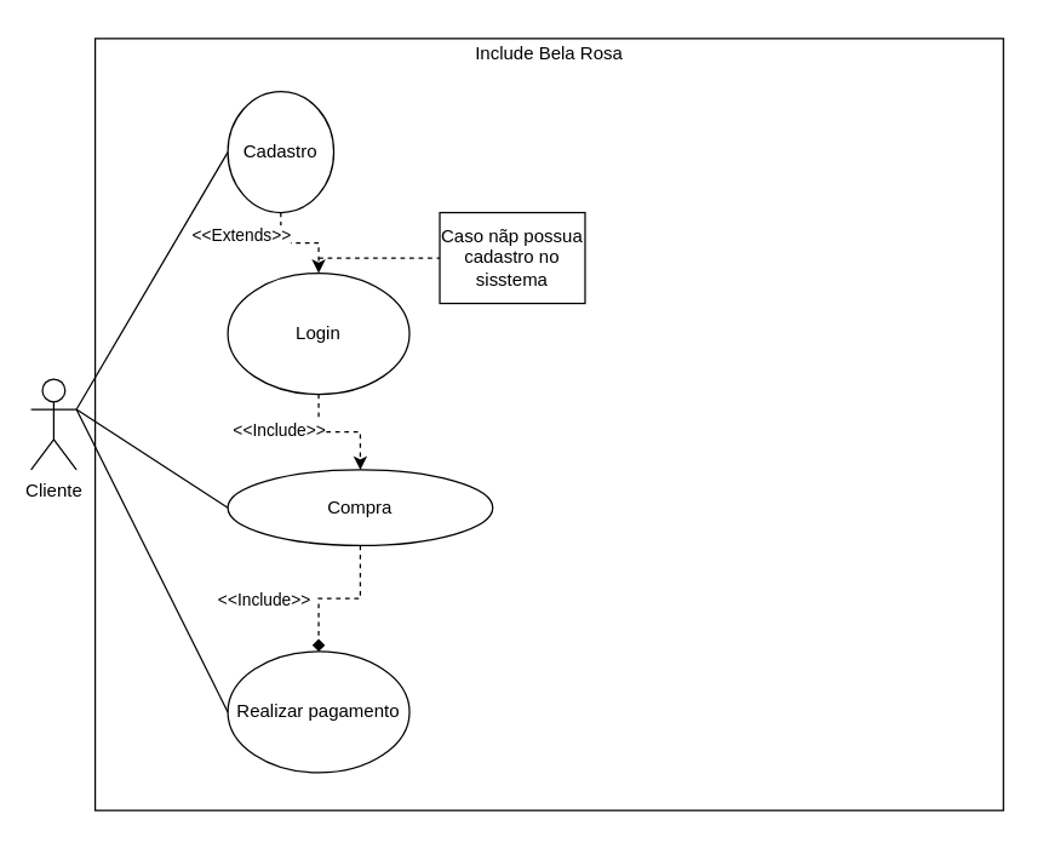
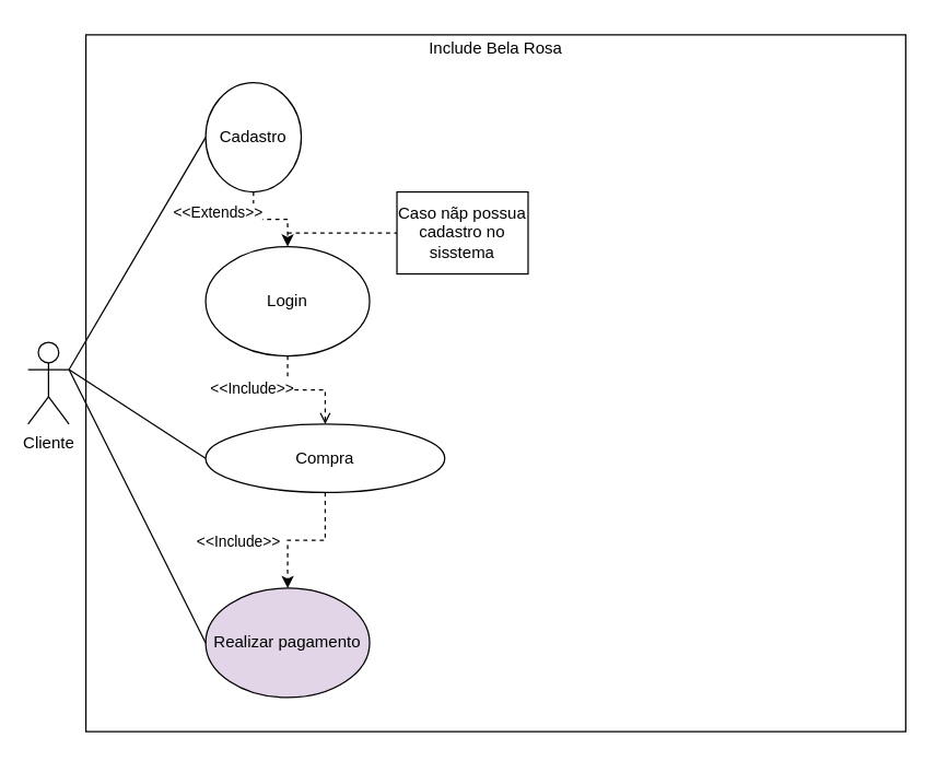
  <mxCell id="0" />
  <mxCell id="1" parent="0" />
  <mxCell id="2" value="" style="rounded=0;whiteSpace=wrap;html=1;" vertex="1" parent="1"><mxGeometry x="62.37" y="25" width="600" height="510" as="geometry" /></mxCell>
  <mxCell id="3" value="Cliente" style="shape=umlActor;verticalLabelPosition=bottom;verticalAlign=top;html=1;" vertex="1" parent="1"><mxGeometry x="20" y="250" width="30" height="60" as="geometry" /></mxCell>
  <mxCell id="4" value="" style="edgeStyle=orthogonalEdgeStyle;rounded=0;orthogonalLoop=1;jettySize=auto;html=1;dashed=1;" edge="1" parent="1" source="6" target="9"><mxGeometry relative="1" as="geometry" /></mxCell>
  <mxCell id="5" value="&amp;lt;&amp;lt;Extends&amp;gt;&amp;gt;" style="edgeLabel;html=1;align=center;verticalAlign=middle;resizable=0;points=[];" vertex="1" connectable="0" parent="4"><mxGeometry x="0.1" y="3" relative="1" as="geometry"><mxPoint x="-43" y="-3" as="offset" /></mxGeometry></mxCell>
  <mxCell id="6" value="Cadastro" style="ellipse;whiteSpace=wrap;html=1;" vertex="1" parent="1"><mxGeometry x="150" y="60" width="70" height="80" as="geometry" /></mxCell>
- <mxCell id="7" value="" style="edgeStyle=orthogonalEdgeStyle;rounded=0;orthogonalLoop=1;jettySize=auto;html=1;dashed=1;" edge="1" parent="1" source="9" target="12"><mxGeometry relative="1" as="geometry" /></mxCell>
+ <mxCell id="7" value="" style="edgeStyle=orthogonalEdgeStyle;rounded=0;orthogonalLoop=1;jettySize=auto;html=1;dashed=1;endArrow=open;" edge="1" parent="1" source="9" target="12"><mxGeometry relative="1" as="geometry" /></mxCell>
  <mxCell id="8" value="&amp;lt;&amp;lt;Include&amp;gt;&amp;gt;" style="edgeLabel;html=1;align=center;verticalAlign=middle;resizable=0;points=[];" vertex="1" connectable="0" parent="7"><mxGeometry x="0.025" y="2" relative="1" as="geometry"><mxPoint x="-42" as="offset" /></mxGeometry></mxCell>
  <mxCell id="9" value="Login" style="ellipse;whiteSpace=wrap;html=1;" vertex="1" parent="1"><mxGeometry x="150" y="180" width="120" height="80" as="geometry" /></mxCell>
- <mxCell id="10" value="" style="edgeStyle=orthogonalEdgeStyle;rounded=0;orthogonalLoop=1;jettySize=auto;html=1;dashed=1;endArrow=diamond;" edge="1" parent="1" source="12" target="17"><mxGeometry relative="1" as="geometry" /></mxCell>
+ <mxCell id="10" value="" style="edgeStyle=orthogonalEdgeStyle;rounded=0;orthogonalLoop=1;jettySize=auto;html=1;dashed=1;" edge="1" parent="1" source="12" target="17"><mxGeometry relative="1" as="geometry" /></mxCell>
  <mxCell id="11" value="&amp;lt;&amp;lt;Include&amp;gt;&amp;gt;" style="edgeLabel;html=1;align=center;verticalAlign=middle;resizable=0;points=[];" vertex="1" connectable="0" parent="10"><mxGeometry x="0.15" y="3" relative="1" as="geometry"><mxPoint x="-43" y="-3" as="offset" /></mxGeometry></mxCell>
  <mxCell id="12" value="Compra" style="ellipse;whiteSpace=wrap;html=1;" vertex="1" parent="1"><mxGeometry x="150" y="310" width="175" height="50" as="geometry" /></mxCell>
  <mxCell id="13" value="" style="endArrow=none;html=1;rounded=0;entryX=1;entryY=0.333;entryDx=0;entryDy=0;entryPerimeter=0;exitX=0;exitY=0.5;exitDx=0;exitDy=0;" edge="1" parent="1" source="6" target="3"><mxGeometry width="50" height="50" relative="1" as="geometry"><mxPoint x="20" y="470" as="sourcePoint" /><mxPoint x="70" y="420" as="targetPoint" /></mxGeometry></mxCell>
  <mxCell id="14" value="" style="endArrow=none;html=1;rounded=0;exitX=0;exitY=0.5;exitDx=0;exitDy=0;entryX=1;entryY=0.333;entryDx=0;entryDy=0;entryPerimeter=0;" edge="1" parent="1" source="12" target="3"><mxGeometry width="50" height="50" relative="1" as="geometry"><mxPoint x="50" y="460" as="sourcePoint" /><mxPoint x="100" y="410" as="targetPoint" /></mxGeometry></mxCell>
  <mxCell id="15" value="" style="endArrow=none;html=1;rounded=0;dashed=1;" edge="1" parent="1"><mxGeometry width="50" height="50" relative="1" as="geometry"><mxPoint x="210" y="170" as="sourcePoint" /><mxPoint x="290" y="170" as="targetPoint" /></mxGeometry></mxCell>
  <mxCell id="16" value="Caso nãp possua cadastro no sisstema" style="html=1;dropTarget=0;whiteSpace=wrap;" vertex="1" parent="1"><mxGeometry x="290" y="140" width="96" height="60" as="geometry" /></mxCell>
- <mxCell id="17" value="Realizar pagamento" style="ellipse;whiteSpace=wrap;html=1;" vertex="1" parent="1"><mxGeometry x="150" y="430" width="120" height="80" as="geometry" /></mxCell>
+ <mxCell id="17" value="Realizar pagamento" style="ellipse;whiteSpace=wrap;html=1;fillColor=#e1d5e7;" vertex="1" parent="1"><mxGeometry x="150" y="430" width="120" height="80" as="geometry" /></mxCell>
  <mxCell id="18" value="" style="endArrow=none;html=1;rounded=0;entryX=1;entryY=0.333;entryDx=0;entryDy=0;entryPerimeter=0;exitX=0;exitY=0.5;exitDx=0;exitDy=0;" edge="1" parent="1" source="17" target="3"><mxGeometry width="50" height="50" relative="1" as="geometry"><mxPoint x="20" y="420" as="sourcePoint" /><mxPoint x="70" y="370" as="targetPoint" /></mxGeometry></mxCell>
  <mxCell id="19" value="Include Bela Rosa" style="text;html=1;align=center;verticalAlign=middle;whiteSpace=wrap;rounded=0;" vertex="1" parent="1"><mxGeometry x="300" width="124.75" height="30" as="geometry" y="20" /></mxCell>
